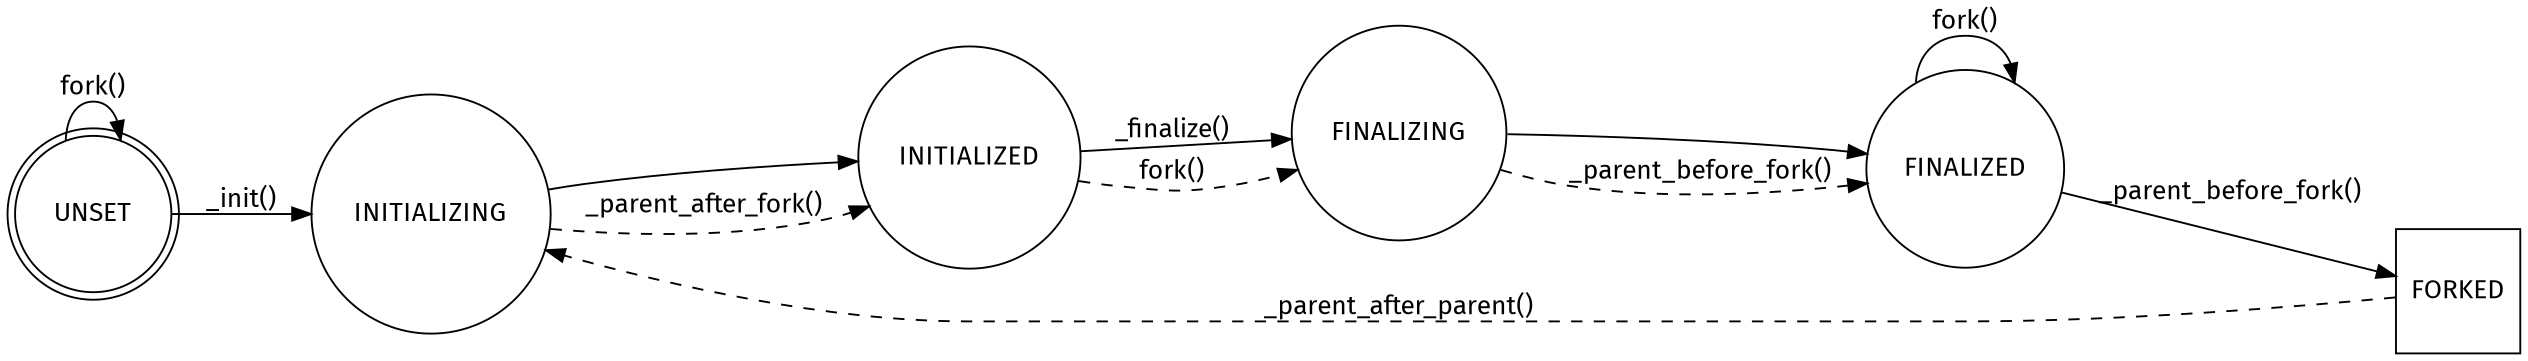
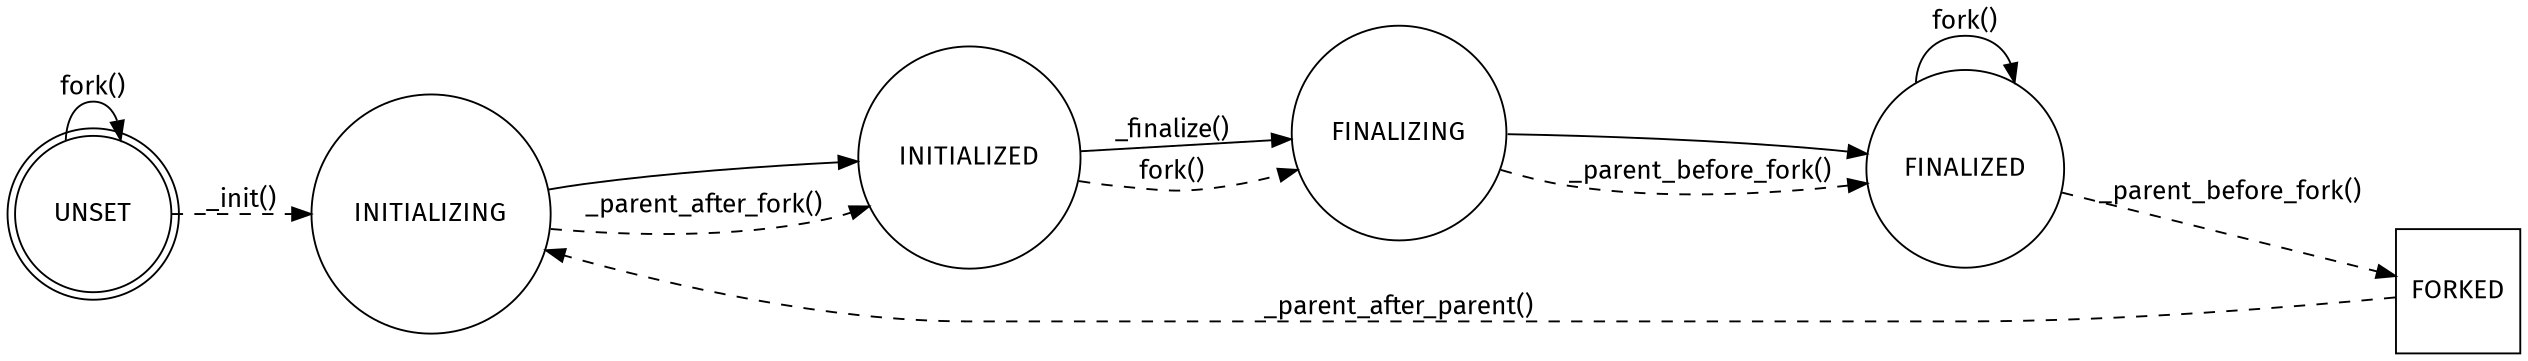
  digraph {
    fontname="Fira Sans"
    rankdir=LR
    node [fontname="Fira Sans" shape=circle]
    edge [fontname="Fira Sans"]
    UNSET [shape=doublecircle]
    INITIALIZING
    INITIALIZED
    FINALIZING
    FINALIZED
    FORKED [shape=square]
    UNSET -> UNSET [label="fork()"]
-   UNSET -> INITIALIZING [label="_init()"]
+   UNSET -> INITIALIZING [label="_init()" style=dashed]
    INITIALIZING -> INITIALIZED
    INITIALIZING -> INITIALIZED [label="_parent_after_fork()" style=dashed]
    INITIALIZED -> FINALIZING [label="_finalize()"]
    INITIALIZED -> FINALIZING [label="fork()" style=dashed]
    FINALIZING -> FINALIZED
    FINALIZING -> FINALIZED [label="_parent_before_fork()" style=dashed]
    FINALIZED -> FINALIZED [label="fork()"]
-   FINALIZED -> FORKED [label="_parent_before_fork()" style=solid]
+   FINALIZED -> FORKED [label="_parent_before_fork()" style=dashed]
    FORKED -> INITIALIZING [label="_parent_after_parent()" style=dashed]
  }
